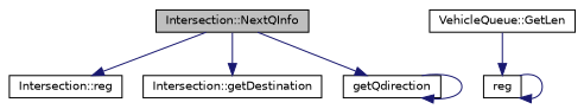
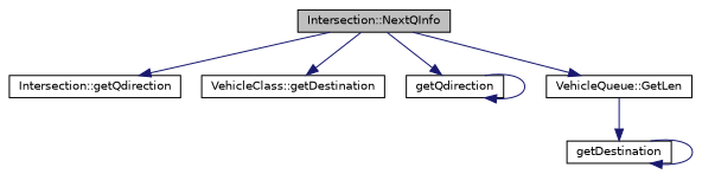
  digraph {
    rankdir=TB
    node [color=black fillcolor=white fontname=Helvetica fontsize=10 shape=record style=filled]
    edge [color=midnightblue fontname=Helvetica fontsize=10 labelfontname=Helvetica labelfontsize=10 style=solid]
    n1 [fillcolor=grey75 fontcolor=black height=0.2 label="Intersection::NextQInfo" width=0.4]
-   n2 [height=0.2 label="Intersection::reg" width=0.4]
-   n3 [height=0.2 label="Intersection::getDestination" width=0.4]
+   n2 [height=0.2 label="Intersection::getQdirection" width=0.4]
+   n3 [height=0.2 label="VehicleClass::getDestination" width=0.4]
    n4 [height=0.2 label=getQdirection width=0.4]
    n5 [height=0.2 label="VehicleQueue::GetLen" width=0.4]
-   n6 [height=0.2 label=reg width=0.4]
+   n6 [height=0.2 label=getDestination width=0.4]
    n1 -> n2
    n1 -> n3
    n1 -> n4
+   n1 -> n5
    n4 -> n4
    n5 -> n6
    n6 -> n6
  }
